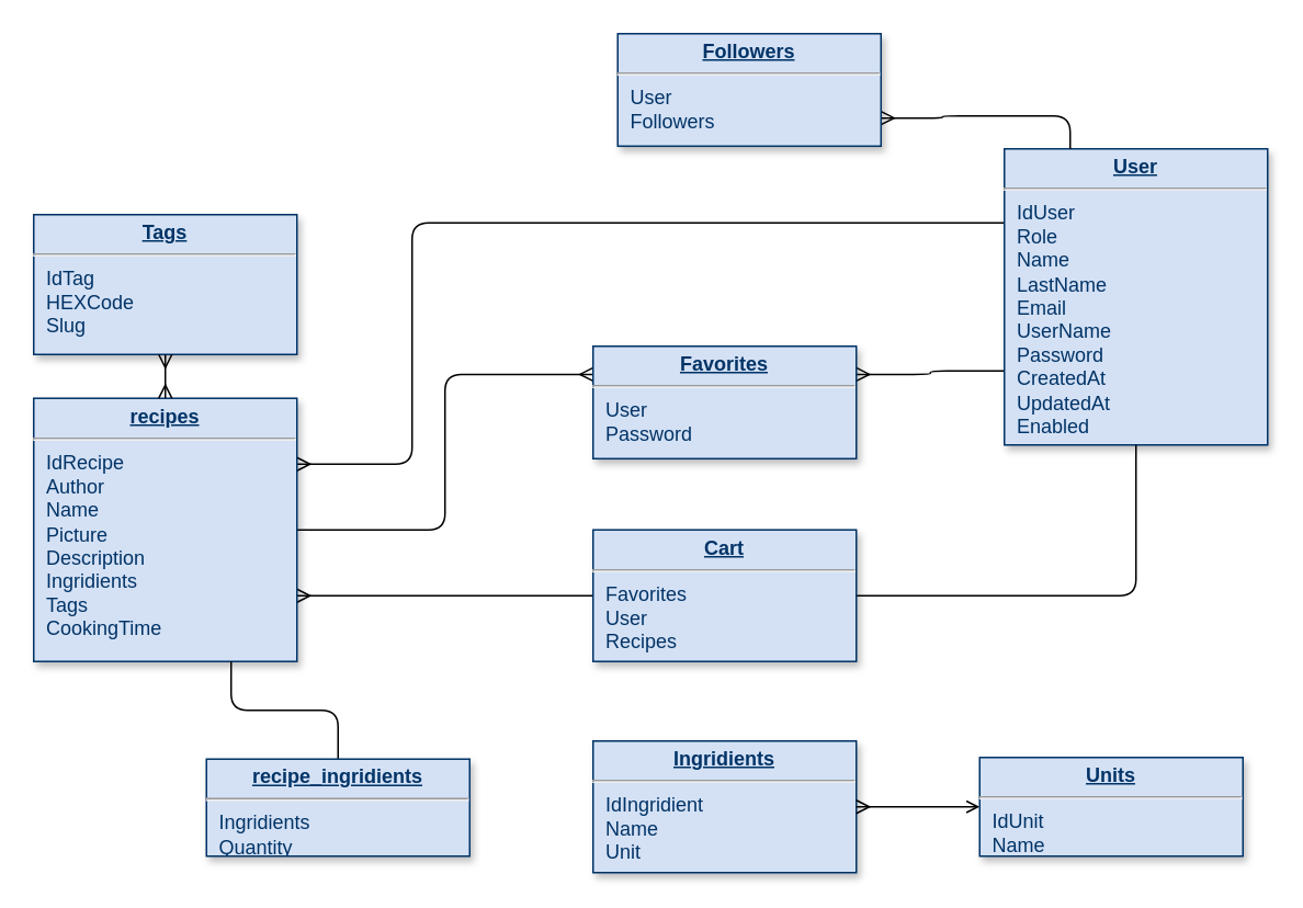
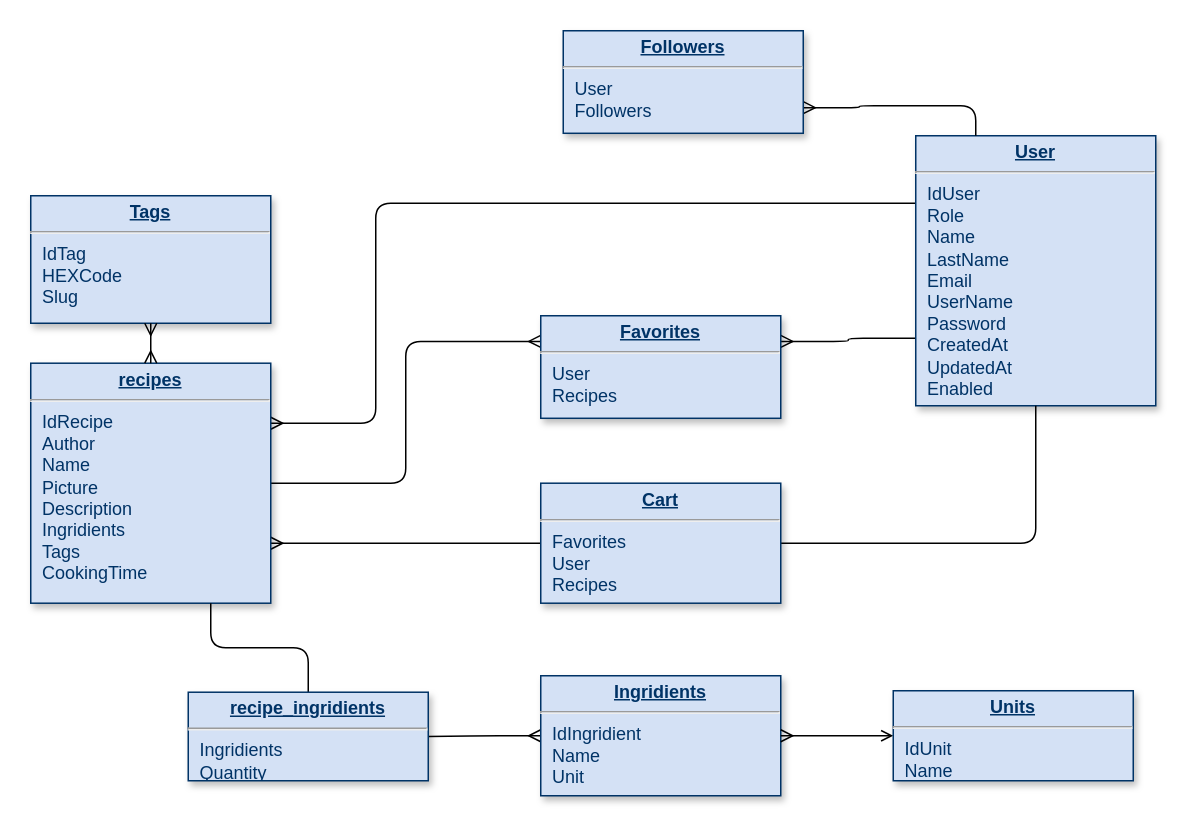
  <mxCell id="0" />
  <mxCell id="1" parent="0" />
  <mxCell id="2" value="&lt;p style=&quot;margin: 0px ; margin-top: 4px ; text-align: center ; text-decoration: underline&quot;&gt;&lt;strong&gt;Tags&lt;/strong&gt;&lt;/p&gt;&lt;hr&gt;&lt;p style=&quot;margin: 0px ; margin-left: 8px&quot;&gt;IdTag&lt;/p&gt;&lt;p style=&quot;margin: 0px ; margin-left: 8px&quot;&gt;HEXCode&lt;/p&gt;&lt;p style=&quot;margin: 0px ; margin-left: 8px&quot;&gt;Slug&lt;/p&gt;" style="verticalAlign=top;align=left;overflow=fill;fontSize=12;fontFamily=Helvetica;html=1;strokeColor=#003366;shadow=1;fillColor=#D4E1F5;fontColor=#003366" parent="1" vertex="1"><mxGeometry x="20" y="130" width="160" height="85" as="geometry" /></mxCell>
  <mxCell id="3" style="edgeStyle=orthogonalEdgeStyle;orthogonalLoop=1;jettySize=auto;html=1;exitX=1;exitY=0.25;exitDx=0;exitDy=0;entryX=0;entryY=0.25;entryDx=0;entryDy=0;startArrow=ERmany;startFill=0;endArrow=none;endFill=0;startSize=6;endSize=6;rounded=1;shadow=0;sketch=0;jumpStyle=none;" edge="1" parent="1" source="8" target="5"><mxGeometry relative="1" as="geometry"><Array as="points"><mxPoint x="250" y="282" /><mxPoint x="250" y="135" /></Array></mxGeometry></mxCell>
  <mxCell id="4" style="edgeStyle=orthogonalEdgeStyle;rounded=1;sketch=0;jumpStyle=none;orthogonalLoop=1;jettySize=auto;html=1;exitX=0;exitY=0.75;exitDx=0;exitDy=0;entryX=1;entryY=0.25;entryDx=0;entryDy=0;shadow=0;startArrow=none;startFill=0;endArrow=ERmany;endFill=0;startSize=6;endSize=6;strokeColor=#000000;" edge="1" parent="1" source="5" target="14"><mxGeometry relative="1" as="geometry" /></mxCell>
  <mxCell id="5" value="&lt;p style=&quot;margin: 0px ; margin-top: 4px ; text-align: center ; text-decoration: underline&quot;&gt;&lt;strong&gt;User&lt;/strong&gt;&lt;/p&gt;&lt;hr&gt;&lt;p style=&quot;margin: 0px ; margin-left: 8px&quot;&gt;IdUser&lt;/p&gt;&lt;p style=&quot;margin: 0px ; margin-left: 8px&quot;&gt;Role&lt;/p&gt;&lt;p style=&quot;margin: 0px ; margin-left: 8px&quot;&gt;Name&lt;/p&gt;&lt;p style=&quot;margin: 0px ; margin-left: 8px&quot;&gt;LastName&lt;/p&gt;&lt;p style=&quot;margin: 0px ; margin-left: 8px&quot;&gt;Email&lt;/p&gt;&lt;p style=&quot;margin: 0px ; margin-left: 8px&quot;&gt;UserName&lt;/p&gt;&lt;p style=&quot;margin: 0px ; margin-left: 8px&quot;&gt;Password&lt;/p&gt;&lt;p style=&quot;margin: 0px ; margin-left: 8px&quot;&gt;CreatedAt&lt;/p&gt;&lt;p style=&quot;margin: 0px ; margin-left: 8px&quot;&gt;UpdatedAt&lt;/p&gt;&lt;p style=&quot;margin: 0px ; margin-left: 8px&quot;&gt;Enabled&lt;/p&gt;" style="verticalAlign=top;align=left;overflow=fill;fontSize=12;fontFamily=Helvetica;html=1;strokeColor=#003366;shadow=1;fillColor=#D4E1F5;fontColor=#003366" parent="1" vertex="1"><mxGeometry x="610" y="90" width="160.0" height="180" as="geometry" /></mxCell>
  <mxCell id="6" style="edgeStyle=orthogonalEdgeStyle;rounded=1;sketch=0;jumpStyle=none;orthogonalLoop=1;jettySize=auto;html=1;exitX=0;exitY=0.25;exitDx=0;exitDy=0;entryX=1;entryY=0.5;entryDx=0;entryDy=0;shadow=0;startArrow=ERmany;startFill=0;endArrow=none;endFill=0;startSize=6;endSize=6;strokeColor=#000000;" edge="1" parent="1" source="14" target="8"><mxGeometry relative="1" as="geometry" /></mxCell>
  <mxCell id="7" style="edgeStyle=orthogonalEdgeStyle;rounded=1;sketch=0;jumpStyle=none;orthogonalLoop=1;jettySize=auto;html=1;exitX=1;exitY=0.75;exitDx=0;exitDy=0;entryX=0;entryY=0.5;entryDx=0;entryDy=0;shadow=0;startArrow=ERmany;startFill=0;endArrow=none;endFill=0;startSize=6;endSize=6;strokeColor=#000000;" edge="1" parent="1" source="8" target="16"><mxGeometry relative="1" as="geometry" /></mxCell>
  <mxCell id="8" value="&lt;p style=&quot;margin: 0px ; margin-top: 4px ; text-align: center ; text-decoration: underline&quot;&gt;&lt;strong&gt;recipes&lt;/strong&gt;&lt;/p&gt;&lt;hr&gt;&lt;p style=&quot;margin: 0px ; margin-left: 8px&quot;&gt;IdRecipe&lt;/p&gt;&lt;p style=&quot;margin: 0px ; margin-left: 8px&quot;&gt;Author&lt;/p&gt;&lt;p style=&quot;margin: 0px ; margin-left: 8px&quot;&gt;Name&lt;/p&gt;&lt;p style=&quot;margin: 0px ; margin-left: 8px&quot;&gt;Picture&lt;/p&gt;&lt;p style=&quot;margin: 0px ; margin-left: 8px&quot;&gt;Description&lt;/p&gt;&lt;p style=&quot;margin: 0px ; margin-left: 8px&quot;&gt;Ingridients&lt;/p&gt;&lt;p style=&quot;margin: 0px ; margin-left: 8px&quot;&gt;Tags&lt;/p&gt;&lt;p style=&quot;margin: 0px ; margin-left: 8px&quot;&gt;CookingTime&lt;/p&gt;" style="verticalAlign=top;align=left;overflow=fill;fontSize=12;fontFamily=Helvetica;html=1;strokeColor=#003366;shadow=1;fillColor=#D4E1F5;fontColor=#003366" parent="1" vertex="1"><mxGeometry x="20" y="241.64" width="160" height="160" as="geometry" /></mxCell>
  <mxCell id="9" value="" style="endArrow=ERmany;endSize=6;startArrow=ERmany;startSize=6;startFill=0;edgeStyle=orthogonalEdgeStyle;endFill=0;" parent="1" source="8" target="2" edge="1"><mxGeometry x="620" y="340" as="geometry"><mxPoint x="600" y="560" as="sourcePoint" /><mxPoint x="760" y="560" as="targetPoint" /></mxGeometry></mxCell>
  <mxCell id="10" style="edgeStyle=orthogonalEdgeStyle;rounded=1;orthogonalLoop=1;jettySize=auto;html=1;exitX=0.75;exitY=1;exitDx=0;exitDy=0;entryX=0.5;entryY=0;entryDx=0;entryDy=0;startArrow=none;startFill=0;endArrow=none;endFill=0;" edge="1" parent="1" source="8" target="12"><mxGeometry relative="1" as="geometry" /></mxCell>
+ <mxCell id="11" style="edgeStyle=orthogonalEdgeStyle;rounded=1;orthogonalLoop=1;jettySize=auto;html=1;exitX=0;exitY=0.5;exitDx=0;exitDy=0;entryX=1;entryY=0.5;entryDx=0;entryDy=0;startArrow=ERmany;startFill=0;endArrow=none;endFill=0;" edge="1" parent="1" source="13" target="12"><mxGeometry relative="1" as="geometry" /></mxCell>
  <mxCell id="12" value="&lt;p style=&quot;margin: 0px ; margin-top: 4px ; text-align: center ; text-decoration: underline&quot;&gt;&lt;strong&gt;recipe_ingridients&lt;/strong&gt;&lt;/p&gt;&lt;hr&gt;&lt;p style=&quot;margin: 0px ; margin-left: 8px&quot;&gt;&lt;span&gt;Ingridients&lt;/span&gt;&lt;br&gt;&lt;/p&gt;&lt;p style=&quot;margin: 0px ; margin-left: 8px&quot;&gt;Quantity&lt;br&gt;&lt;/p&gt;" style="verticalAlign=top;align=left;overflow=fill;fontSize=12;fontFamily=Helvetica;html=1;strokeColor=#003366;shadow=1;fillColor=#D4E1F5;fontColor=#003366" vertex="1" parent="1"><mxGeometry x="125" y="460.98" width="160" height="59.02" as="geometry" /></mxCell>
  <mxCell id="13" value="&lt;p style=&quot;margin: 0px ; margin-top: 4px ; text-align: center ; text-decoration: underline&quot;&gt;&lt;strong&gt;Ingridients&lt;/strong&gt;&lt;/p&gt;&lt;hr&gt;&lt;p style=&quot;margin: 0px ; margin-left: 8px&quot;&gt;IdIngridient&lt;br&gt;Name&lt;/p&gt;&lt;p style=&quot;margin: 0px ; margin-left: 8px&quot;&gt;Unit&lt;/p&gt;" style="verticalAlign=top;align=left;overflow=fill;fontSize=12;fontFamily=Helvetica;html=1;strokeColor=#003366;shadow=1;fillColor=#D4E1F5;fontColor=#003366" vertex="1" parent="1"><mxGeometry x="360" y="450" width="160" height="80" as="geometry" /></mxCell>
- <mxCell id="14" value="&lt;p style=&quot;margin: 0px ; margin-top: 4px ; text-align: center ; text-decoration: underline&quot;&gt;&lt;strong&gt;Favorites&lt;/strong&gt;&lt;/p&gt;&lt;hr&gt;&lt;p style=&quot;margin: 0px ; margin-left: 8px&quot;&gt;User&lt;/p&gt;&lt;p style=&quot;margin: 0px ; margin-left: 8px&quot;&gt;Password&lt;/p&gt;" style="verticalAlign=top;align=left;overflow=fill;fontSize=12;fontFamily=Helvetica;html=1;strokeColor=#003366;shadow=1;fillColor=#D4E1F5;fontColor=#003366" vertex="1" parent="1"><mxGeometry x="360" y="210" width="160" height="68.36" as="geometry" /></mxCell>
+ <mxCell id="14" value="&lt;p style=&quot;margin: 0px ; margin-top: 4px ; text-align: center ; text-decoration: underline&quot;&gt;&lt;strong&gt;Favorites&lt;/strong&gt;&lt;/p&gt;&lt;hr&gt;&lt;p style=&quot;margin: 0px ; margin-left: 8px&quot;&gt;User&lt;/p&gt;&lt;p style=&quot;margin: 0px ; margin-left: 8px&quot;&gt;Recipes&lt;/p&gt;" style="verticalAlign=top;align=left;overflow=fill;fontSize=12;fontFamily=Helvetica;html=1;strokeColor=#003366;shadow=1;fillColor=#D4E1F5;fontColor=#003366" vertex="1" parent="1"><mxGeometry x="360" y="210" width="160" height="68.36" as="geometry" /></mxCell>
  <mxCell id="15" style="edgeStyle=orthogonalEdgeStyle;rounded=1;sketch=0;jumpStyle=none;orthogonalLoop=1;jettySize=auto;html=1;exitX=1;exitY=0.5;exitDx=0;exitDy=0;entryX=0.5;entryY=1;entryDx=0;entryDy=0;shadow=0;startArrow=none;startFill=0;endArrow=none;endFill=0;startSize=6;endSize=6;strokeColor=#000000;" edge="1" parent="1" source="16" target="5"><mxGeometry relative="1" as="geometry" /></mxCell>
  <mxCell id="16" value="&lt;p style=&quot;margin: 0px ; margin-top: 4px ; text-align: center ; text-decoration: underline&quot;&gt;&lt;strong&gt;Cart&lt;/strong&gt;&lt;/p&gt;&lt;hr&gt;&lt;p style=&quot;margin: 0px ; margin-left: 8px&quot;&gt;Favorites&lt;/p&gt;&lt;p style=&quot;margin: 0px ; margin-left: 8px&quot;&gt;User&lt;/p&gt;&lt;p style=&quot;margin: 0px ; margin-left: 8px&quot;&gt;Recipes&lt;/p&gt;" style="verticalAlign=top;align=left;overflow=fill;fontSize=12;fontFamily=Helvetica;html=1;strokeColor=#003366;shadow=1;fillColor=#D4E1F5;fontColor=#003366" vertex="1" parent="1"><mxGeometry x="360" y="321.64" width="160" height="80" as="geometry" /></mxCell>
  <mxCell id="17" style="edgeStyle=orthogonalEdgeStyle;rounded=1;sketch=0;jumpStyle=none;orthogonalLoop=1;jettySize=auto;html=1;exitX=1;exitY=0.5;exitDx=0;exitDy=0;entryX=0;entryY=0.5;entryDx=0;entryDy=0;shadow=0;startArrow=ERmany;startFill=0;endArrow=open;endFill=0;startSize=6;endSize=6;strokeColor=#000000;" edge="1" parent="1" source="13" target="18"><mxGeometry relative="1" as="geometry" /></mxCell>
  <mxCell id="18" value="&lt;p style=&quot;margin: 0px ; margin-top: 4px ; text-align: center ; text-decoration: underline&quot;&gt;&lt;strong&gt;Units&lt;/strong&gt;&lt;/p&gt;&lt;hr&gt;&lt;p style=&quot;margin: 0px ; margin-left: 8px&quot;&gt;&lt;span&gt;IdUnit&lt;/span&gt;&lt;br&gt;&lt;/p&gt;&lt;p style=&quot;margin: 0px ; margin-left: 8px&quot;&gt;&lt;span&gt;Name&lt;/span&gt;&lt;/p&gt;" style="verticalAlign=top;align=left;overflow=fill;fontSize=12;fontFamily=Helvetica;html=1;strokeColor=#003366;shadow=1;fillColor=#D4E1F5;fontColor=#003366" vertex="1" parent="1"><mxGeometry x="595" y="460" width="160" height="60" as="geometry" /></mxCell>
  <mxCell id="19" style="edgeStyle=orthogonalEdgeStyle;rounded=1;sketch=0;jumpStyle=none;orthogonalLoop=1;jettySize=auto;html=1;exitX=1;exitY=0.75;exitDx=0;exitDy=0;entryX=0.25;entryY=0;entryDx=0;entryDy=0;shadow=0;startArrow=ERmany;startFill=0;endArrow=none;endFill=0;startSize=6;endSize=6;strokeColor=#000000;" edge="1" parent="1" source="20" target="5"><mxGeometry relative="1" as="geometry" /></mxCell>
  <mxCell id="20" value="&lt;p style=&quot;margin: 0px ; margin-top: 4px ; text-align: center ; text-decoration: underline&quot;&gt;&lt;strong&gt;Followers&lt;/strong&gt;&lt;/p&gt;&lt;hr&gt;&lt;p style=&quot;margin: 0px ; margin-left: 8px&quot;&gt;User&lt;/p&gt;&lt;p style=&quot;margin: 0px ; margin-left: 8px&quot;&gt;Followers&lt;/p&gt;" style="verticalAlign=top;align=left;overflow=fill;fontSize=12;fontFamily=Helvetica;html=1;strokeColor=#003366;shadow=1;fillColor=#D4E1F5;fontColor=#003366" vertex="1" parent="1"><mxGeometry x="375" y="20" width="160" height="68.36" as="geometry" /></mxCell>
